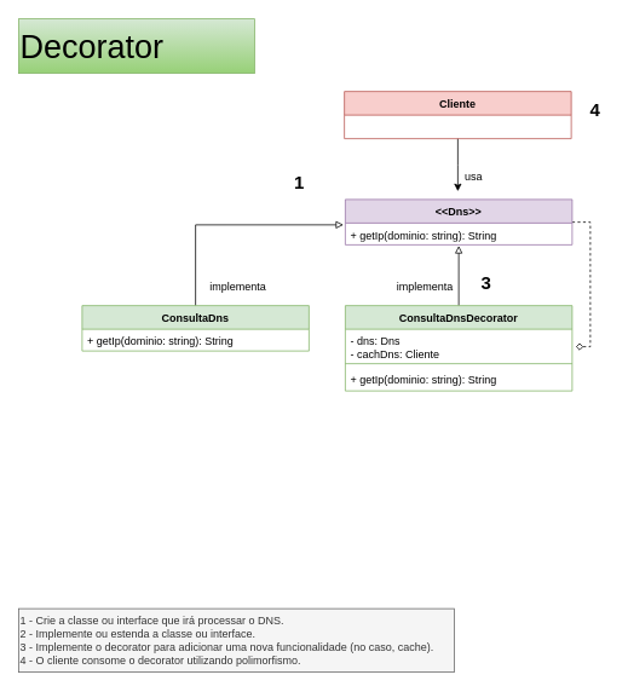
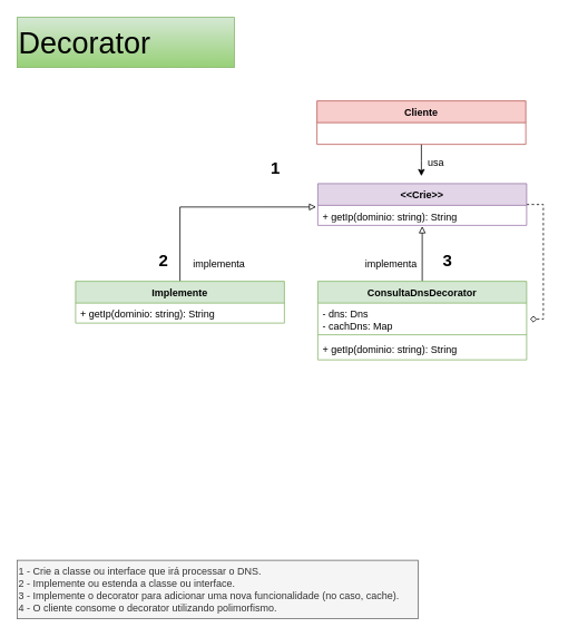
  <mxCell id="0" />
  <mxCell id="1" parent="0" />
  <mxCell id="2" value="&lt;font style=&quot;font-size: 20px;&quot;&gt;&lt;b&gt;1&lt;/b&gt;&lt;/font&gt;" style="text;html=1;align=center;verticalAlign=middle;resizable=0;points=[];autosize=1;strokeColor=none;fillColor=none;" parent="1" vertex="1"><mxGeometry x="314" y="179" width="30" height="40" as="geometry" /></mxCell>
  <mxCell id="3" style="edgeStyle=orthogonalEdgeStyle;rounded=0;orthogonalLoop=1;jettySize=auto;html=1;entryX=1.016;entryY=0.569;entryDx=0;entryDy=0;entryPerimeter=0;endArrow=diamond;endFill=0;dashed=1;" edge="1" parent="1" source="4" target="13"><mxGeometry relative="1" as="geometry"><Array as="points"><mxPoint x="650" y="244" /><mxPoint x="650" y="381" /></Array></mxGeometry></mxCell>
- <mxCell id="4" value="&amp;lt;&amp;lt;Dns&amp;gt;&amp;gt;" style="swimlane;fontStyle=1;align=center;verticalAlign=top;childLayout=stackLayout;horizontal=1;startSize=26;horizontalStack=0;resizeParent=1;resizeParentMax=0;resizeLast=0;collapsible=1;marginBottom=0;whiteSpace=wrap;html=1;fillColor=#e1d5e7;strokeColor=#9673a6;" parent="1" vertex="1"><mxGeometry x="380" y="219" width="250" height="50" as="geometry" /></mxCell>
+ <mxCell id="4" value="&amp;lt;&amp;lt;Crie&amp;gt;&amp;gt;" style="swimlane;fontStyle=1;align=center;verticalAlign=top;childLayout=stackLayout;horizontal=1;startSize=26;horizontalStack=0;resizeParent=1;resizeParentMax=0;resizeLast=0;collapsible=1;marginBottom=0;whiteSpace=wrap;html=1;fillColor=#e1d5e7;strokeColor=#9673a6;" parent="1" vertex="1"><mxGeometry x="380" y="219" width="250" height="50" as="geometry" /></mxCell>
  <mxCell id="5" value="&lt;div&gt;+ getIp(dominio: string): String&lt;/div&gt;" style="text;strokeColor=none;fillColor=none;align=left;verticalAlign=top;spacingLeft=4;spacingRight=4;overflow=hidden;rotatable=0;points=[[0,0.5],[1,0.5]];portConstraint=eastwest;whiteSpace=wrap;html=1;" parent="4" vertex="1"><mxGeometry y="26" width="250" height="24" as="geometry" /></mxCell>
  <mxCell id="6" style="edgeStyle=orthogonalEdgeStyle;rounded=0;orthogonalLoop=1;jettySize=auto;html=1;entryX=-0.008;entryY=0.083;entryDx=0;entryDy=0;entryPerimeter=0;endArrow=block;endFill=0;" parent="1" source="7" target="5" edge="1"><mxGeometry relative="1" as="geometry" /></mxCell>
- <mxCell id="7" value="ConsultaDns" style="swimlane;fontStyle=1;align=center;verticalAlign=top;childLayout=stackLayout;horizontal=1;startSize=26;horizontalStack=0;resizeParent=1;resizeParentMax=0;resizeLast=0;collapsible=1;marginBottom=0;whiteSpace=wrap;html=1;fillColor=#d5e8d4;strokeColor=#82b366;" parent="1" vertex="1"><mxGeometry x="90" y="336" width="250" height="50" as="geometry" /></mxCell>
+ <mxCell id="7" value="Implemente" style="swimlane;fontStyle=1;align=center;verticalAlign=top;childLayout=stackLayout;horizontal=1;startSize=26;horizontalStack=0;resizeParent=1;resizeParentMax=0;resizeLast=0;collapsible=1;marginBottom=0;whiteSpace=wrap;html=1;fillColor=#d5e8d4;strokeColor=#82b366;" parent="1" vertex="1"><mxGeometry x="90" y="336" width="250" height="50" as="geometry" /></mxCell>
  <mxCell id="8" value="+ getIp(dominio: string): String" style="text;strokeColor=none;fillColor=none;align=left;verticalAlign=top;spacingLeft=4;spacingRight=4;overflow=hidden;rotatable=0;points=[[0,0.5],[1,0.5]];portConstraint=eastwest;whiteSpace=wrap;html=1;" parent="7" vertex="1"><mxGeometry y="26" width="250" height="24" as="geometry" /></mxCell>
  <mxCell id="9" value="&lt;font style=&quot;font-size: 36px;&quot;&gt;Decorator&lt;/font&gt;" style="text;html=1;align=left;verticalAlign=middle;resizable=0;points=[];autosize=1;fillColor=#d5e8d4;strokeColor=#82b366;gradientColor=#97d077;" parent="1" vertex="1"><mxGeometry x="20" y="20" width="260" height="60" as="geometry" /></mxCell>
  <mxCell id="10" value="implementa" style="text;html=1;align=left;verticalAlign=middle;resizable=0;points=[];autosize=1;strokeColor=none;fillColor=none;" parent="1" vertex="1"><mxGeometry x="229" y="300" width="90" height="30" as="geometry" /></mxCell>
  <mxCell id="11" style="edgeStyle=orthogonalEdgeStyle;rounded=0;orthogonalLoop=1;jettySize=auto;html=1;entryX=0.5;entryY=1.042;entryDx=0;entryDy=0;entryPerimeter=0;endArrow=block;endFill=0;" parent="1" source="12" target="5" edge="1"><mxGeometry relative="1" as="geometry" /></mxCell>
  <mxCell id="12" value="ConsultaDnsDecorator" style="swimlane;fontStyle=1;align=center;verticalAlign=top;childLayout=stackLayout;horizontal=1;startSize=26;horizontalStack=0;resizeParent=1;resizeParentMax=0;resizeLast=0;collapsible=1;marginBottom=0;whiteSpace=wrap;html=1;fillColor=#d5e8d4;strokeColor=#82b366;" parent="1" vertex="1"><mxGeometry x="380" y="336" width="250" height="94" as="geometry" /></mxCell>
- <mxCell id="13" value="- dns:&amp;nbsp;Dns&lt;br&gt;- cachDns: Cliente" style="text;strokeColor=none;fillColor=none;align=left;verticalAlign=top;spacingLeft=4;spacingRight=4;overflow=hidden;rotatable=0;points=[[0,0.5],[1,0.5]];portConstraint=eastwest;whiteSpace=wrap;html=1;" parent="12" vertex="1"><mxGeometry y="26" width="250" height="34" as="geometry" /></mxCell>
+ <mxCell id="13" value="- dns:&amp;nbsp;Dns&lt;br&gt;- cachDns: Map" style="text;strokeColor=none;fillColor=none;align=left;verticalAlign=top;spacingLeft=4;spacingRight=4;overflow=hidden;rotatable=0;points=[[0,0.5],[1,0.5]];portConstraint=eastwest;whiteSpace=wrap;html=1;" parent="12" vertex="1"><mxGeometry y="26" width="250" height="34" as="geometry" /></mxCell>
  <mxCell id="14" value="" style="line;strokeWidth=1;fillColor=none;align=left;verticalAlign=middle;spacingTop=-1;spacingLeft=3;spacingRight=3;rotatable=0;labelPosition=right;points=[];portConstraint=eastwest;strokeColor=inherit;" parent="12" vertex="1"><mxGeometry y="60" width="250" height="8" as="geometry" /></mxCell>
  <mxCell id="15" value="+ getIp(dominio: string): String" style="text;strokeColor=none;fillColor=none;align=left;verticalAlign=top;spacingLeft=4;spacingRight=4;overflow=hidden;rotatable=0;points=[[0,0.5],[1,0.5]];portConstraint=eastwest;whiteSpace=wrap;html=1;" parent="12" vertex="1"><mxGeometry y="68" width="250" height="26" as="geometry" /></mxCell>
  <mxCell id="16" value="implementa" style="text;html=1;align=right;verticalAlign=middle;resizable=0;points=[];autosize=1;strokeColor=none;fillColor=none;" parent="1" vertex="1"><mxGeometry x="410" y="300" width="90" height="30" as="geometry" /></mxCell>
+ <mxCell id="17" value="&lt;font style=&quot;font-size: 20px;&quot;&gt;&lt;b&gt;2&lt;/b&gt;&lt;/font&gt;" style="text;html=1;align=center;verticalAlign=middle;resizable=0;points=[];autosize=1;strokeColor=none;fillColor=none;" parent="1" vertex="1"><mxGeometry x="180" y="290" width="30" height="40" as="geometry" /></mxCell>
  <mxCell id="18" value="&lt;font style=&quot;font-size: 20px;&quot;&gt;&lt;b&gt;3&lt;/b&gt;&lt;/font&gt;" style="text;html=1;align=center;verticalAlign=middle;resizable=0;points=[];autosize=1;strokeColor=none;fillColor=none;" parent="1" vertex="1"><mxGeometry x="520" y="290" width="30" height="40" as="geometry" /></mxCell>
  <mxCell id="19" style="edgeStyle=orthogonalEdgeStyle;rounded=0;orthogonalLoop=1;jettySize=auto;html=1;" edge="1" parent="1" source="20"><mxGeometry relative="1" as="geometry"><mxPoint x="504" y="210" as="targetPoint" /></mxGeometry></mxCell>
- <mxCell id="20" value="Cliente" style="swimlane;fontStyle=1;align=center;verticalAlign=top;childLayout=stackLayout;horizontal=1;startSize=26;horizontalStack=0;resizeParent=1;resizeParentMax=0;resizeLast=0;collapsible=1;marginBottom=0;whiteSpace=wrap;html=1;fillColor=#f8cecc;strokeColor=#b85450;" parent="1" vertex="1"><mxGeometry x="379" y="100" width="250" height="52" as="geometry" /></mxCell>
+ <mxCell id="20" value="Cliente" style="swimlane;fontStyle=1;align=center;verticalAlign=top;childLayout=stackLayout;horizontal=1;startSize=26;horizontalStack=0;resizeParent=1;resizeParentMax=0;resizeLast=0;collapsible=1;marginBottom=0;whiteSpace=wrap;html=1;fillColor=#f8cecc;strokeColor=#b85450;" parent="1" vertex="1"><mxGeometry x="379" y="120" width="250" height="52" as="geometry" /></mxCell>
  <mxCell id="21" value="usa" style="text;html=1;align=left;verticalAlign=middle;resizable=0;points=[];autosize=1;strokeColor=none;fillColor=none;" parent="1" vertex="1"><mxGeometry x="510" y="179" width="40" height="30" as="geometry" /></mxCell>
- <mxCell id="22" value="&lt;font style=&quot;font-size: 20px;&quot;&gt;&lt;b&gt;4&lt;/b&gt;&lt;/font&gt;" style="text;html=1;align=center;verticalAlign=middle;resizable=0;points=[];autosize=1;strokeColor=none;fillColor=none;" parent="1" vertex="1"><mxGeometry x="640" y="100" width="30" height="40" as="geometry" /></mxCell>
  <mxCell id="23" value="&lt;div&gt;1 - Crie a classe ou interface que irá processar o DNS.&lt;/div&gt;&lt;div&gt;2 - Implemente ou estenda a classe ou interface.&lt;/div&gt;&lt;div&gt;3 - Implemente o decorator para adicionar uma nova funcionalidade (no caso, cache).&lt;/div&gt;&lt;div&gt;4 - O cliente consome o decorator utilizando polimorfismo.&lt;/div&gt;" style="text;html=1;align=left;verticalAlign=middle;resizable=0;points=[];autosize=1;strokeColor=#666666;fillColor=#f5f5f5;fontColor=#333333;" parent="1" vertex="1"><mxGeometry x="20" y="670" width="480" height="70" as="geometry" /></mxCell>
